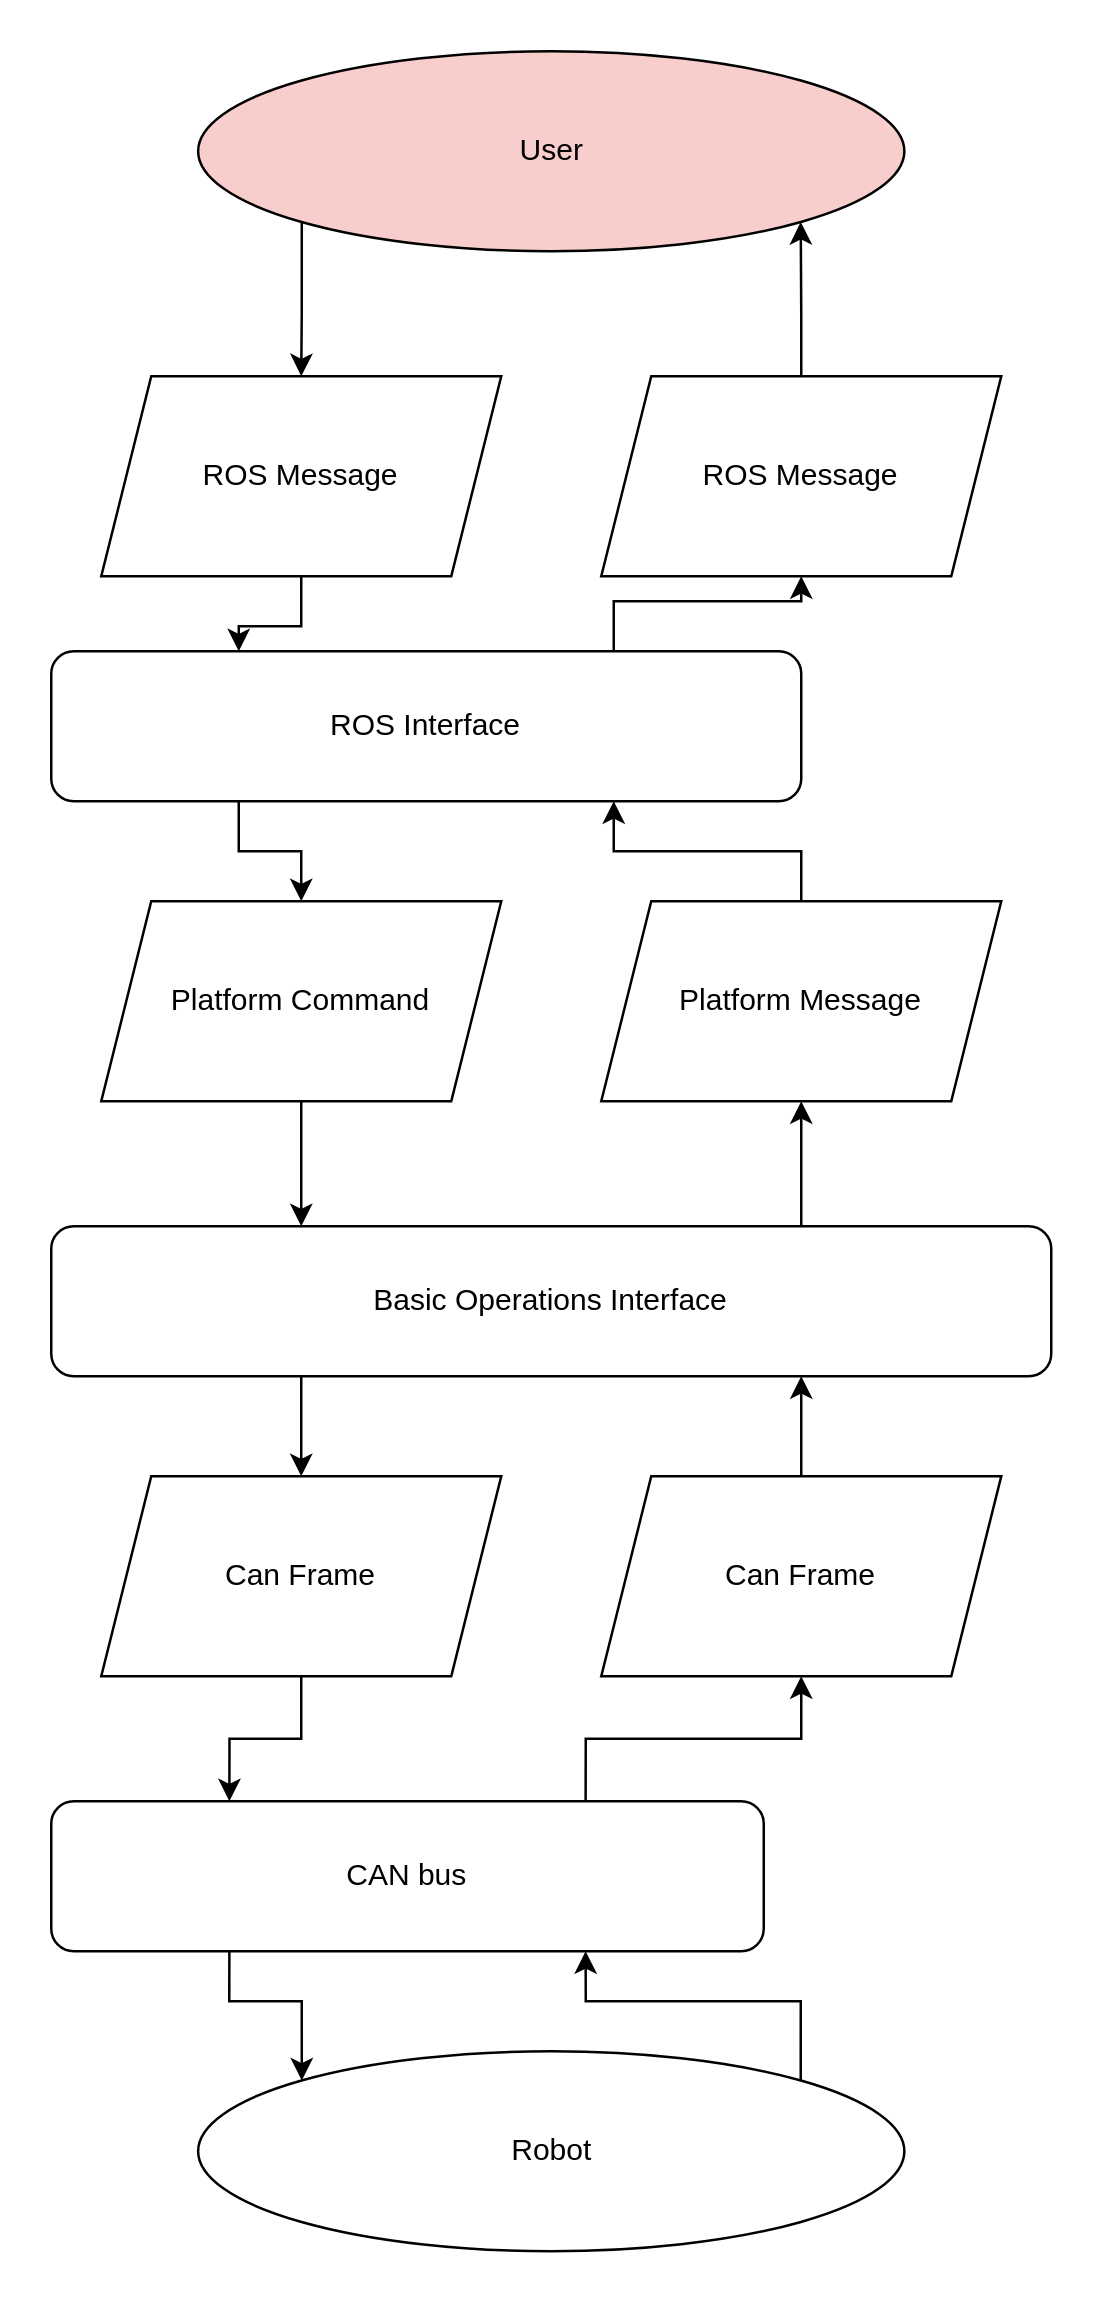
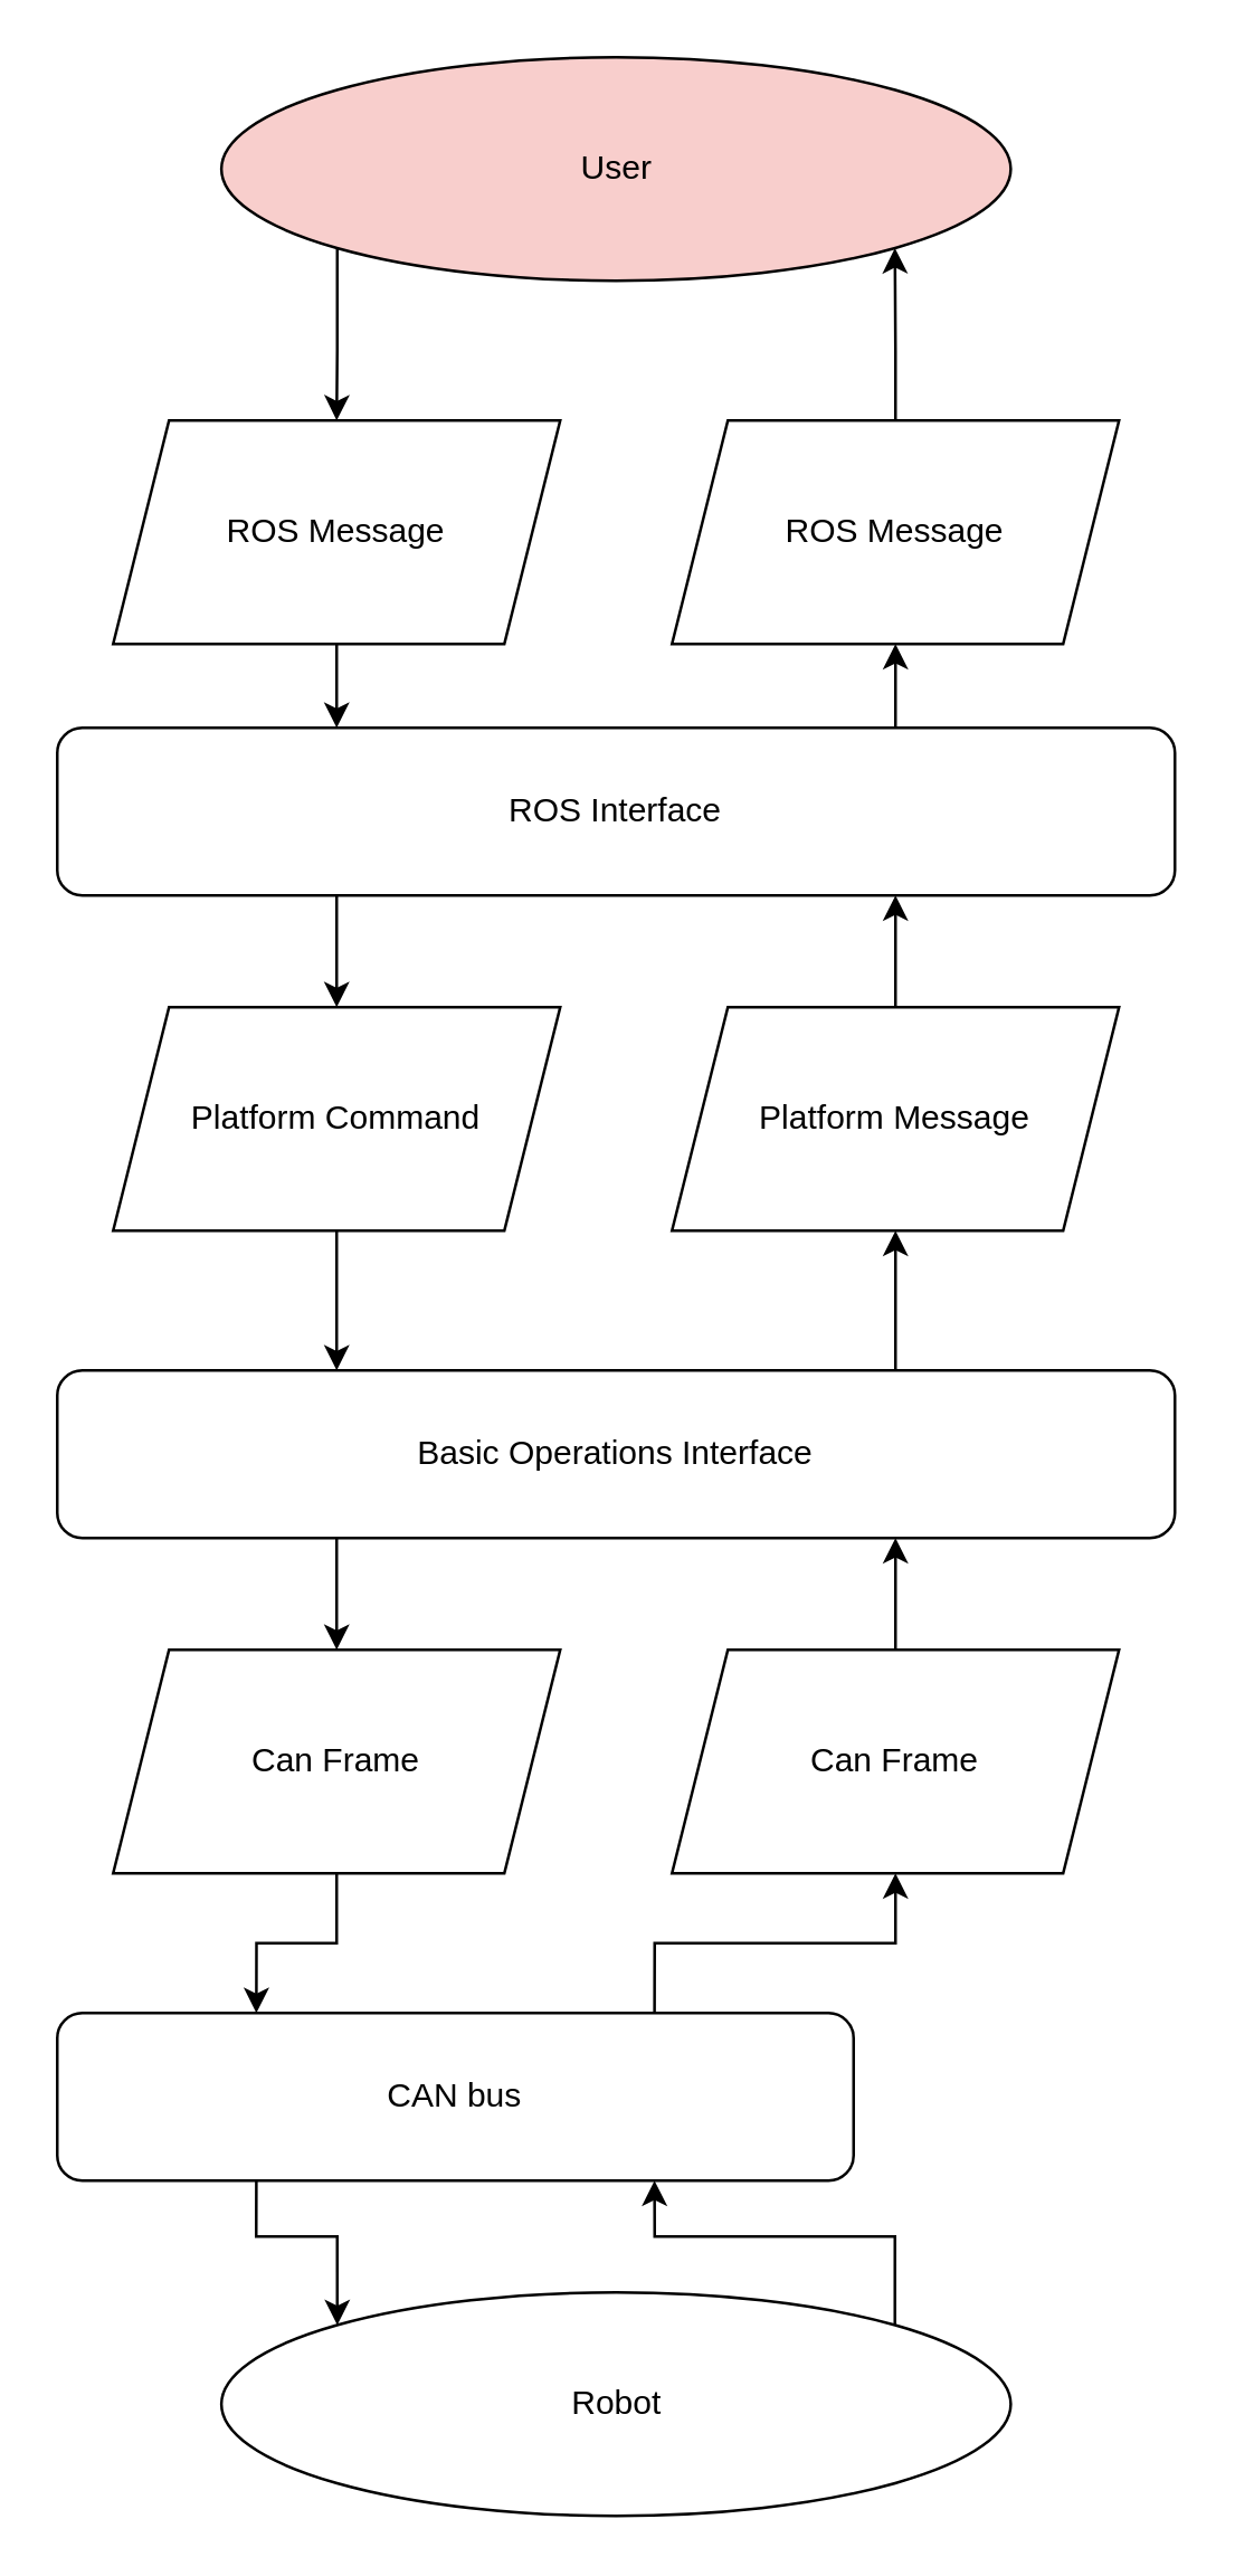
  <mxCell id="0" />
  <mxCell id="1" parent="0" />
  <mxCell id="2" style="edgeStyle=orthogonalEdgeStyle;rounded=0;orthogonalLoop=1;jettySize=auto;html=1;entryX=0.5;entryY=0;entryDx=0;entryDy=0;exitX=0;exitY=1;exitDx=0;exitDy=0;" parent="1" source="24" target="11" edge="1"><mxGeometry relative="1" as="geometry"><mxPoint x="120" y="110" as="sourcePoint" /></mxGeometry></mxCell>
  <mxCell id="3" style="edgeStyle=orthogonalEdgeStyle;rounded=0;orthogonalLoop=1;jettySize=auto;html=1;exitX=0.5;exitY=0;exitDx=0;exitDy=0;entryX=1;entryY=1;entryDx=0;entryDy=0;" parent="1" source="16" target="24" edge="1"><mxGeometry relative="1" as="geometry"><mxPoint x="320" y="110" as="targetPoint" /></mxGeometry></mxCell>
  <mxCell id="4" style="edgeStyle=orthogonalEdgeStyle;rounded=0;orthogonalLoop=1;jettySize=auto;html=1;exitX=0.25;exitY=1;exitDx=0;exitDy=0;entryX=0.5;entryY=0;entryDx=0;entryDy=0;" parent="1" source="6" target="13" edge="1"><mxGeometry relative="1" as="geometry" /></mxCell>
  <mxCell id="5" style="edgeStyle=orthogonalEdgeStyle;rounded=0;orthogonalLoop=1;jettySize=auto;html=1;exitX=0.75;exitY=0;exitDx=0;exitDy=0;entryX=0.5;entryY=1;entryDx=0;entryDy=0;" parent="1" source="6" target="16" edge="1"><mxGeometry relative="1" as="geometry" /></mxCell>
- <mxCell id="6" value="ROS Interface" style="rounded=1;whiteSpace=wrap;html=1;" parent="1" vertex="1"><mxGeometry x="20" y="260" width="300" height="60" as="geometry" /></mxCell>
+ <mxCell id="6" value="ROS Interface" style="rounded=1;whiteSpace=wrap;html=1;" parent="1" vertex="1"><mxGeometry x="20" y="260" width="400" height="60" as="geometry" /></mxCell>
  <mxCell id="7" style="edgeStyle=orthogonalEdgeStyle;rounded=0;orthogonalLoop=1;jettySize=auto;html=1;exitX=0.75;exitY=0;exitDx=0;exitDy=0;entryX=0.5;entryY=1;entryDx=0;entryDy=0;" parent="1" source="9" target="15" edge="1"><mxGeometry relative="1" as="geometry" /></mxCell>
  <mxCell id="8" style="edgeStyle=orthogonalEdgeStyle;rounded=0;orthogonalLoop=1;jettySize=auto;html=1;exitX=0.25;exitY=1;exitDx=0;exitDy=0;entryX=0.5;entryY=0;entryDx=0;entryDy=0;" parent="1" source="9" target="18" edge="1"><mxGeometry relative="1" as="geometry" /></mxCell>
  <mxCell id="9" value="Basic Operations Interface" style="rounded=1;whiteSpace=wrap;html=1;" parent="1" vertex="1"><mxGeometry x="20" y="490" width="400" height="60" as="geometry" /></mxCell>
  <mxCell id="10" style="edgeStyle=orthogonalEdgeStyle;rounded=0;orthogonalLoop=1;jettySize=auto;html=1;entryX=0.25;entryY=0;entryDx=0;entryDy=0;" parent="1" source="11" target="6" edge="1"><mxGeometry relative="1" as="geometry" /></mxCell>
  <mxCell id="11" value="ROS Message" style="shape=parallelogram;perimeter=parallelogramPerimeter;whiteSpace=wrap;html=1;fixedSize=1;" parent="1" vertex="1"><mxGeometry x="40" y="150" width="160" height="80" as="geometry" /></mxCell>
  <mxCell id="12" style="edgeStyle=orthogonalEdgeStyle;rounded=0;orthogonalLoop=1;jettySize=auto;html=1;exitX=0.5;exitY=1;exitDx=0;exitDy=0;entryX=0.25;entryY=0;entryDx=0;entryDy=0;" parent="1" source="13" target="9" edge="1"><mxGeometry relative="1" as="geometry" /></mxCell>
  <mxCell id="13" value="Platform Command" style="shape=parallelogram;perimeter=parallelogramPerimeter;whiteSpace=wrap;html=1;fixedSize=1;" parent="1" vertex="1"><mxGeometry x="40" y="360" width="160" height="80" as="geometry" /></mxCell>
  <mxCell id="14" style="edgeStyle=orthogonalEdgeStyle;rounded=0;orthogonalLoop=1;jettySize=auto;html=1;exitX=0.5;exitY=0;exitDx=0;exitDy=0;entryX=0.75;entryY=1;entryDx=0;entryDy=0;" parent="1" source="15" target="6" edge="1"><mxGeometry relative="1" as="geometry" /></mxCell>
  <mxCell id="15" value="Platform Message" style="shape=parallelogram;perimeter=parallelogramPerimeter;whiteSpace=wrap;html=1;fixedSize=1;" parent="1" vertex="1"><mxGeometry x="240" y="360" width="160" height="80" as="geometry" /></mxCell>
  <mxCell id="16" value="ROS Message" style="shape=parallelogram;perimeter=parallelogramPerimeter;whiteSpace=wrap;html=1;fixedSize=1;" parent="1" vertex="1"><mxGeometry x="240" y="150" width="160" height="80" as="geometry" /></mxCell>
  <mxCell id="17" style="edgeStyle=orthogonalEdgeStyle;rounded=0;orthogonalLoop=1;jettySize=auto;html=1;exitX=0.5;exitY=1;exitDx=0;exitDy=0;entryX=0.25;entryY=0;entryDx=0;entryDy=0;" parent="1" source="18" target="23" edge="1"><mxGeometry relative="1" as="geometry" /></mxCell>
  <mxCell id="18" value="Can Frame" style="shape=parallelogram;perimeter=parallelogramPerimeter;whiteSpace=wrap;html=1;fixedSize=1;" parent="1" vertex="1"><mxGeometry x="40" y="590" width="160" height="80" as="geometry" /></mxCell>
  <mxCell id="19" style="edgeStyle=orthogonalEdgeStyle;rounded=0;orthogonalLoop=1;jettySize=auto;html=1;exitX=0.5;exitY=0;exitDx=0;exitDy=0;entryX=0.75;entryY=1;entryDx=0;entryDy=0;" parent="1" source="20" target="9" edge="1"><mxGeometry relative="1" as="geometry" /></mxCell>
  <mxCell id="20" value="Can Frame" style="shape=parallelogram;perimeter=parallelogramPerimeter;whiteSpace=wrap;html=1;fixedSize=1;" parent="1" vertex="1"><mxGeometry x="240" y="590" width="160" height="80" as="geometry" /></mxCell>
  <mxCell id="21" style="edgeStyle=orthogonalEdgeStyle;rounded=0;orthogonalLoop=1;jettySize=auto;html=1;exitX=0.75;exitY=0;exitDx=0;exitDy=0;entryX=0.5;entryY=1;entryDx=0;entryDy=0;" parent="1" source="23" target="20" edge="1"><mxGeometry relative="1" as="geometry" /></mxCell>
  <mxCell id="22" style="edgeStyle=orthogonalEdgeStyle;rounded=0;orthogonalLoop=1;jettySize=auto;html=1;exitX=0.25;exitY=1;exitDx=0;exitDy=0;entryX=0;entryY=0;entryDx=0;entryDy=0;" parent="1" source="23" target="26" edge="1"><mxGeometry relative="1" as="geometry" /></mxCell>
  <mxCell id="23" value="CAN bus" style="rounded=1;whiteSpace=wrap;html=1;" parent="1" vertex="1"><mxGeometry x="20" y="720" width="285" height="60" as="geometry" /></mxCell>
  <mxCell id="24" value="User" style="ellipse;whiteSpace=wrap;html=1;fillColor=#f8cecc;" parent="1" vertex="1"><mxGeometry x="78.75" width="282.5" height="80" as="geometry" y="20" /></mxCell>
  <mxCell id="25" style="edgeStyle=orthogonalEdgeStyle;rounded=0;orthogonalLoop=1;jettySize=auto;html=1;exitX=1;exitY=0;exitDx=0;exitDy=0;entryX=0.75;entryY=1;entryDx=0;entryDy=0;" parent="1" source="26" target="23" edge="1"><mxGeometry relative="1" as="geometry" /></mxCell>
  <mxCell id="26" value="Robot" style="ellipse;whiteSpace=wrap;html=1;" parent="1" vertex="1"><mxGeometry x="78.75" y="820" width="282.5" height="80" as="geometry" /></mxCell>
